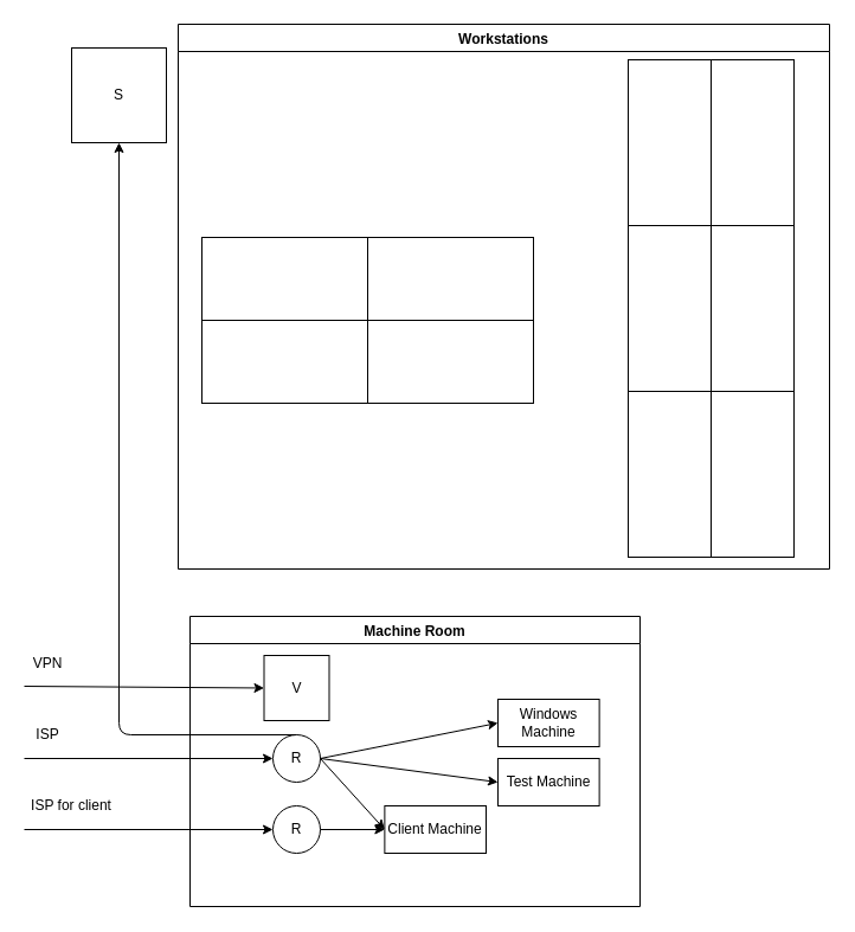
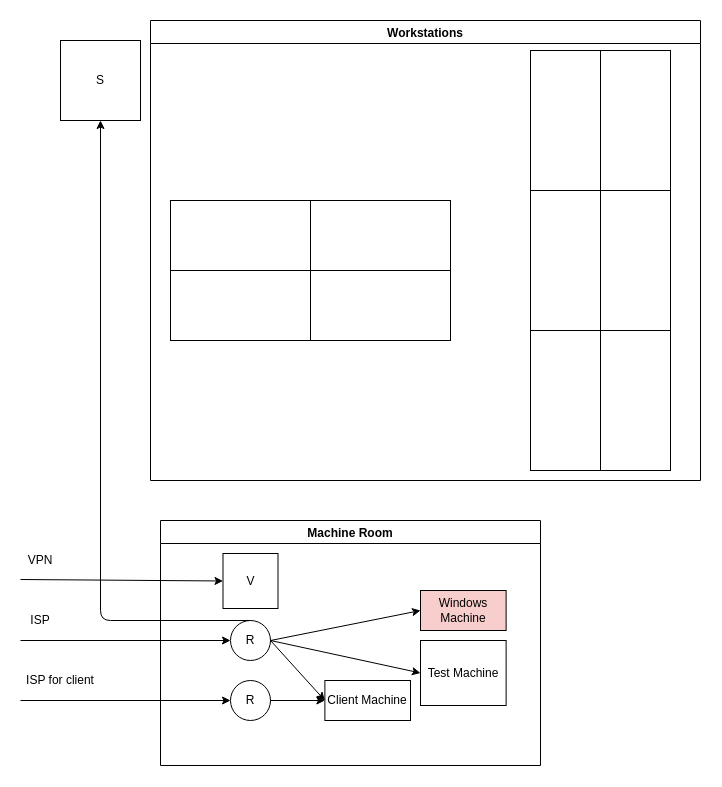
  <mxCell id="0" />
  <mxCell id="1" parent="0" />
  <mxCell id="2" value="Machine Room" style="swimlane;fillColor=#FFFFFF;" vertex="1" parent="1"><mxGeometry x="160" y="520" width="380" height="245" as="geometry" /></mxCell>
  <mxCell id="3" value="R" style="ellipse;whiteSpace=wrap;html=1;aspect=fixed;fillColor=#FFFFFF;" vertex="1" parent="2"><mxGeometry x="70" y="160" width="40" height="40" as="geometry" /></mxCell>
  <mxCell id="4" value="R" style="ellipse;whiteSpace=wrap;html=1;aspect=fixed;fillColor=#FFFFFF;" vertex="1" parent="2"><mxGeometry x="70" y="100" width="40" height="40" as="geometry" /></mxCell>
  <mxCell id="5" value="Client Machine" style="rounded=0;whiteSpace=wrap;html=1;fillColor=#FFFFFF;" vertex="1" parent="2"><mxGeometry x="164.38" y="160" width="85.62" height="40" as="geometry" /></mxCell>
  <mxCell id="6" value="" style="endArrow=classic;html=1;exitX=1;exitY=0.5;exitDx=0;exitDy=0;entryX=0;entryY=0.5;entryDx=0;entryDy=0;" edge="1" parent="2" source="3" target="5"><mxGeometry width="50" height="50" relative="1" as="geometry"><mxPoint x="130" y="-50" as="sourcePoint" /><mxPoint x="160" y="180" as="targetPoint" /></mxGeometry></mxCell>
  <mxCell id="7" value="" style="endArrow=classic;html=1;exitX=1;exitY=0.5;exitDx=0;exitDy=0;entryX=0;entryY=0.5;entryDx=0;entryDy=0;" edge="1" parent="2" source="4" target="5"><mxGeometry width="50" height="50" relative="1" as="geometry"><mxPoint x="130" y="-50" as="sourcePoint" /><mxPoint x="180" y="-100" as="targetPoint" /></mxGeometry></mxCell>
- <mxCell id="8" value="Windows Machine" style="rounded=0;whiteSpace=wrap;html=1;fillColor=#FFFFFF;" vertex="1" parent="2"><mxGeometry x="260" y="70" width="85.62" height="40" as="geometry" /></mxCell>
+ <mxCell id="8" value="Windows Machine" style="rounded=0;whiteSpace=wrap;html=1;fillColor=#f8cecc;" vertex="1" parent="2"><mxGeometry x="260" y="70" width="85.62" height="40" as="geometry" /></mxCell>
  <mxCell id="9" value="" style="endArrow=classic;html=1;exitX=1;exitY=0.5;exitDx=0;exitDy=0;entryX=0;entryY=0.5;entryDx=0;entryDy=0;" edge="1" parent="2" source="4" target="8"><mxGeometry width="50" height="50" relative="1" as="geometry"><mxPoint x="130" y="-50" as="sourcePoint" /><mxPoint x="260" y="90" as="targetPoint" /></mxGeometry></mxCell>
- <mxCell id="10" value="Test Machine" style="rounded=0;whiteSpace=wrap;html=1;fillColor=#FFFFFF;" vertex="1" parent="2"><mxGeometry x="260" y="120" width="85.62" height="40" as="geometry" /></mxCell>
+ <mxCell id="10" value="Test Machine" style="rounded=0;whiteSpace=wrap;html=1;fillColor=#FFFFFF;" vertex="1" parent="2"><mxGeometry x="260" y="120" width="85.62" height="65" as="geometry" /></mxCell>
  <mxCell id="11" value="" style="endArrow=classic;html=1;exitX=1;exitY=0.5;exitDx=0;exitDy=0;entryX=0;entryY=0.5;entryDx=0;entryDy=0;" edge="1" parent="2" source="4" target="10"><mxGeometry width="50" height="50" relative="1" as="geometry"><mxPoint x="130" y="-50" as="sourcePoint" /><mxPoint x="260" y="140" as="targetPoint" /></mxGeometry></mxCell>
  <mxCell id="12" value="V" style="whiteSpace=wrap;html=1;aspect=fixed;fillColor=#FFFFFF;" vertex="1" parent="2"><mxGeometry x="62.5" y="33" width="55" height="55" as="geometry" /></mxCell>
  <mxCell id="13" value="" style="endArrow=classic;html=1;" edge="1" parent="1"><mxGeometry width="50" height="50" relative="1" as="geometry"><mxPoint x="20" y="640" as="sourcePoint" /><mxPoint x="230" y="640" as="targetPoint" /></mxGeometry></mxCell>
  <mxCell id="14" value="" style="endArrow=classic;html=1;" edge="1" parent="1"><mxGeometry width="50" height="50" relative="1" as="geometry"><mxPoint x="20" y="700" as="sourcePoint" /><mxPoint x="230" y="700" as="targetPoint" /></mxGeometry></mxCell>
  <mxCell id="15" value="ISP" style="text;html=1;strokeColor=none;fillColor=none;align=center;verticalAlign=middle;whiteSpace=wrap;rounded=0;" vertex="1" parent="1"><mxGeometry x="20" y="610" width="40" height="20" as="geometry" /></mxCell>
  <mxCell id="16" value="ISP for client" style="text;html=1;strokeColor=none;fillColor=none;align=center;verticalAlign=middle;whiteSpace=wrap;rounded=0;" vertex="1" parent="1"><mxGeometry x="20" y="670" width="80" height="20" as="geometry" /></mxCell>
  <mxCell id="17" value="" style="endArrow=classic;html=1;entryX=0;entryY=0.5;entryDx=0;entryDy=0;" edge="1" parent="1" target="12"><mxGeometry width="50" height="50" relative="1" as="geometry"><mxPoint x="20" y="579" as="sourcePoint" /><mxPoint x="230" y="579" as="targetPoint" /></mxGeometry></mxCell>
  <mxCell id="18" value="VPN" style="text;html=1;strokeColor=none;fillColor=none;align=center;verticalAlign=middle;whiteSpace=wrap;rounded=0;" vertex="1" parent="1"><mxGeometry x="20" y="550" width="40" height="20" as="geometry" /></mxCell>
  <mxCell id="19" value="S" style="whiteSpace=wrap;html=1;aspect=fixed;fillColor=#FFFFFF;" vertex="1" parent="1"><mxGeometry x="60" y="40" width="80" height="80" as="geometry" /></mxCell>
  <mxCell id="20" value="" style="endArrow=classic;html=1;exitX=0.5;exitY=0;exitDx=0;exitDy=0;entryX=0.5;entryY=1;entryDx=0;entryDy=0;" edge="1" parent="1" source="4" target="19"><mxGeometry width="50" height="50" relative="1" as="geometry"><mxPoint x="290" y="470" as="sourcePoint" /><mxPoint x="340" y="420" as="targetPoint" /><Array as="points"><mxPoint x="100" y="620" /></Array></mxGeometry></mxCell>
  <mxCell id="21" value="" style="rounded=0;whiteSpace=wrap;html=1;fillColor=#FFFFFF;" vertex="1" parent="1"><mxGeometry x="530" y="50" width="70" height="140" as="geometry" /></mxCell>
  <mxCell id="22" value="" style="rounded=0;whiteSpace=wrap;html=1;fillColor=#FFFFFF;" vertex="1" parent="1"><mxGeometry x="600" y="50" width="70" height="140" as="geometry" /></mxCell>
  <mxCell id="23" value="" style="rounded=0;whiteSpace=wrap;html=1;fillColor=#FFFFFF;" vertex="1" parent="1"><mxGeometry x="530" y="190" width="70" height="140" as="geometry" /></mxCell>
  <mxCell id="24" value="" style="rounded=0;whiteSpace=wrap;html=1;fillColor=#FFFFFF;" vertex="1" parent="1"><mxGeometry x="600" y="190" width="70" height="140" as="geometry" /></mxCell>
  <mxCell id="25" value="" style="rounded=0;whiteSpace=wrap;html=1;fillColor=#FFFFFF;" vertex="1" parent="1"><mxGeometry x="530" y="330" width="70" height="140" as="geometry" /></mxCell>
  <mxCell id="26" value="" style="rounded=0;whiteSpace=wrap;html=1;fillColor=#FFFFFF;" vertex="1" parent="1"><mxGeometry x="600" y="330" width="70" height="140" as="geometry" /></mxCell>
  <mxCell id="27" value="" style="rounded=0;whiteSpace=wrap;html=1;fillColor=#FFFFFF;" vertex="1" parent="1"><mxGeometry x="170" y="200" width="140" height="70" as="geometry" /></mxCell>
  <mxCell id="28" value="" style="rounded=0;whiteSpace=wrap;html=1;fillColor=#FFFFFF;" vertex="1" parent="1"><mxGeometry x="310" y="200" width="140" height="70" as="geometry" /></mxCell>
  <mxCell id="29" value="" style="rounded=0;whiteSpace=wrap;html=1;fillColor=#FFFFFF;" vertex="1" parent="1"><mxGeometry x="170" y="270" width="140" height="70" as="geometry" /></mxCell>
  <mxCell id="30" value="" style="rounded=0;whiteSpace=wrap;html=1;fillColor=#FFFFFF;" vertex="1" parent="1"><mxGeometry x="310" y="270" width="140" height="70" as="geometry" /></mxCell>
  <mxCell id="31" value="Workstations" style="swimlane;fillColor=#FFFFFF;startSize=23;" vertex="1" parent="1"><mxGeometry x="150" y="20" width="550" height="460" as="geometry" /></mxCell>
